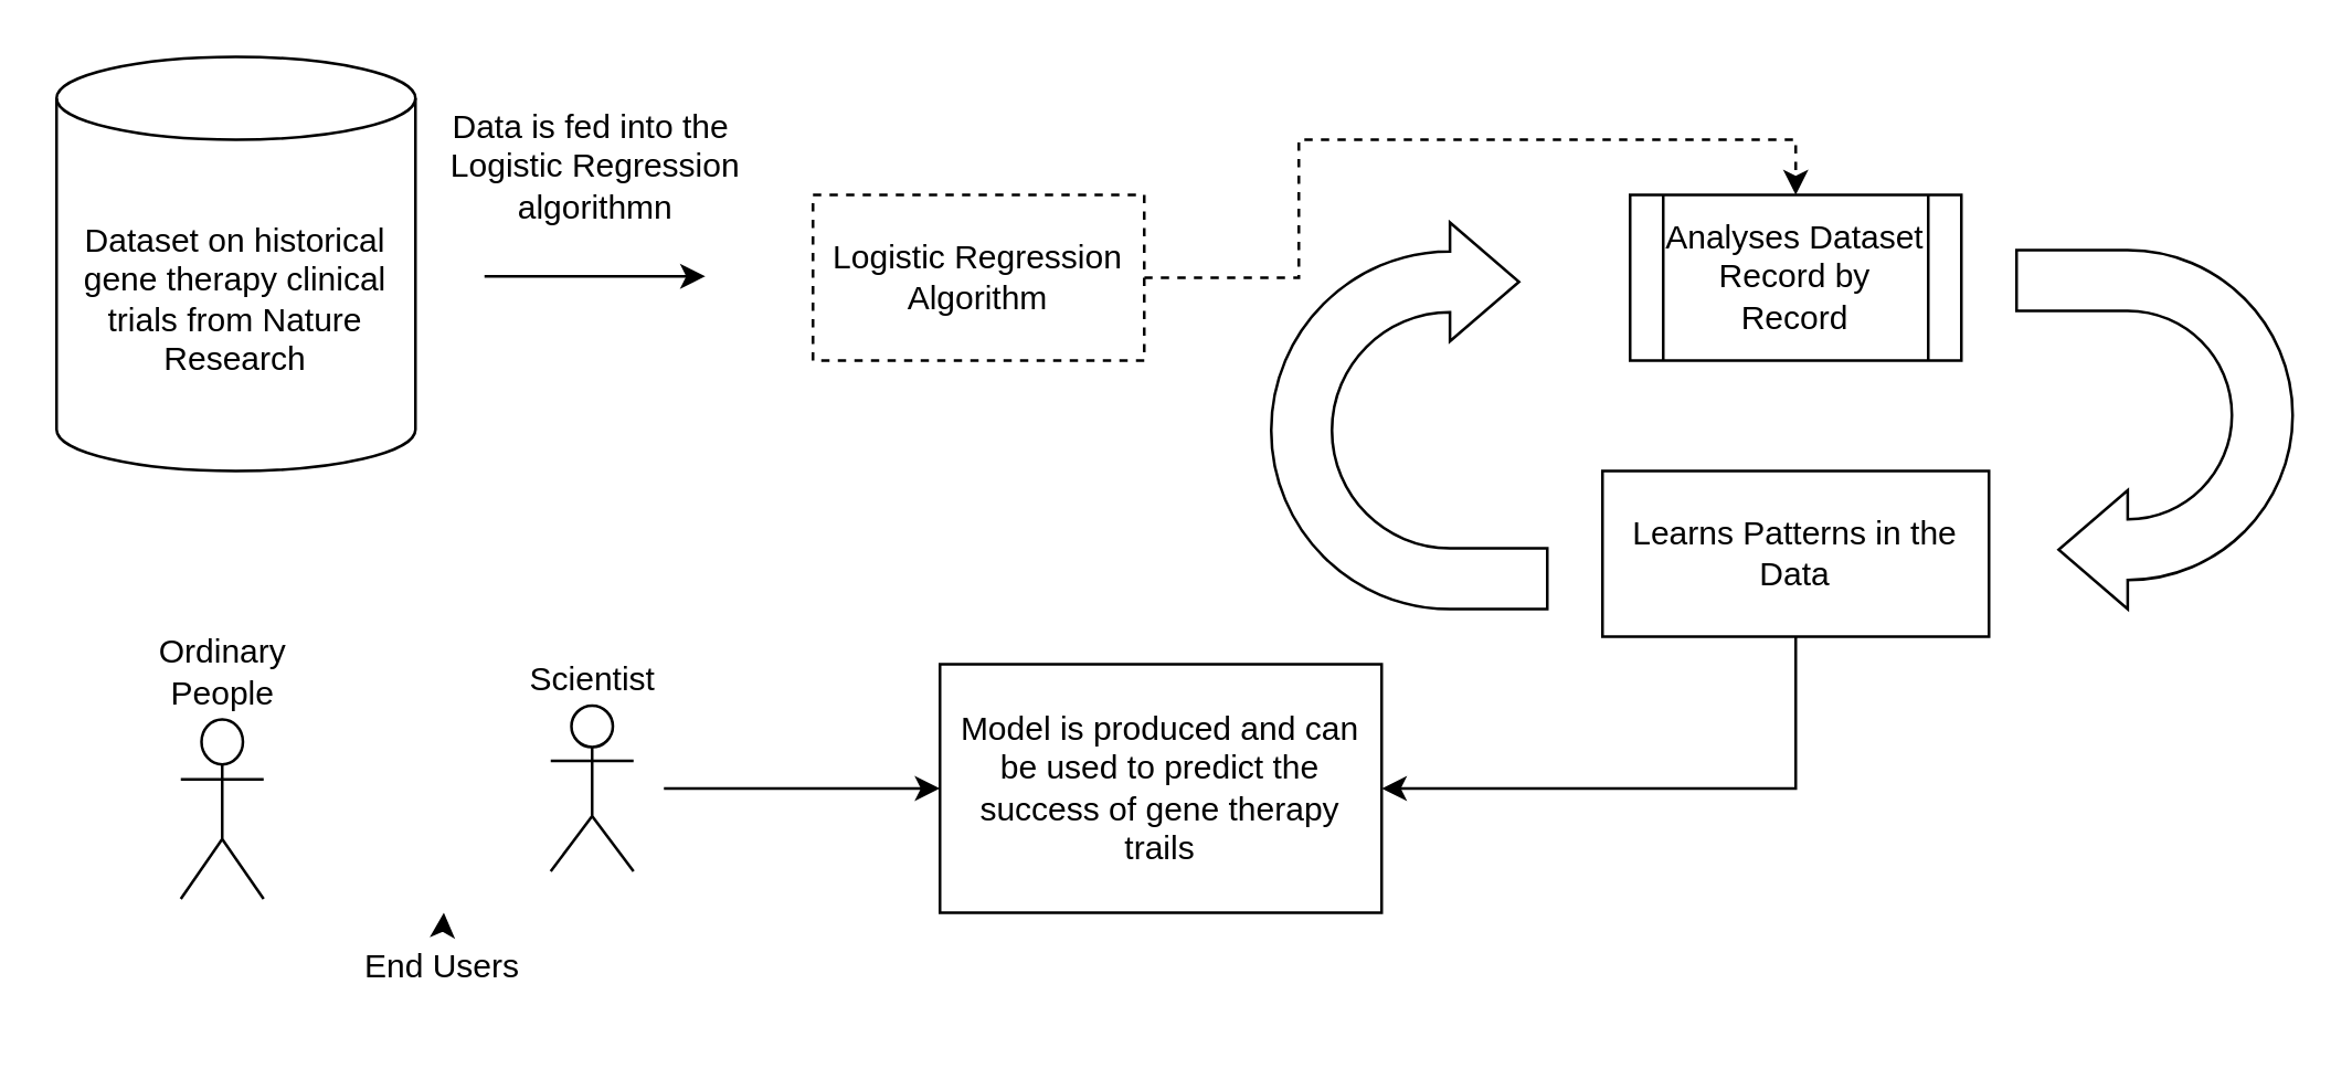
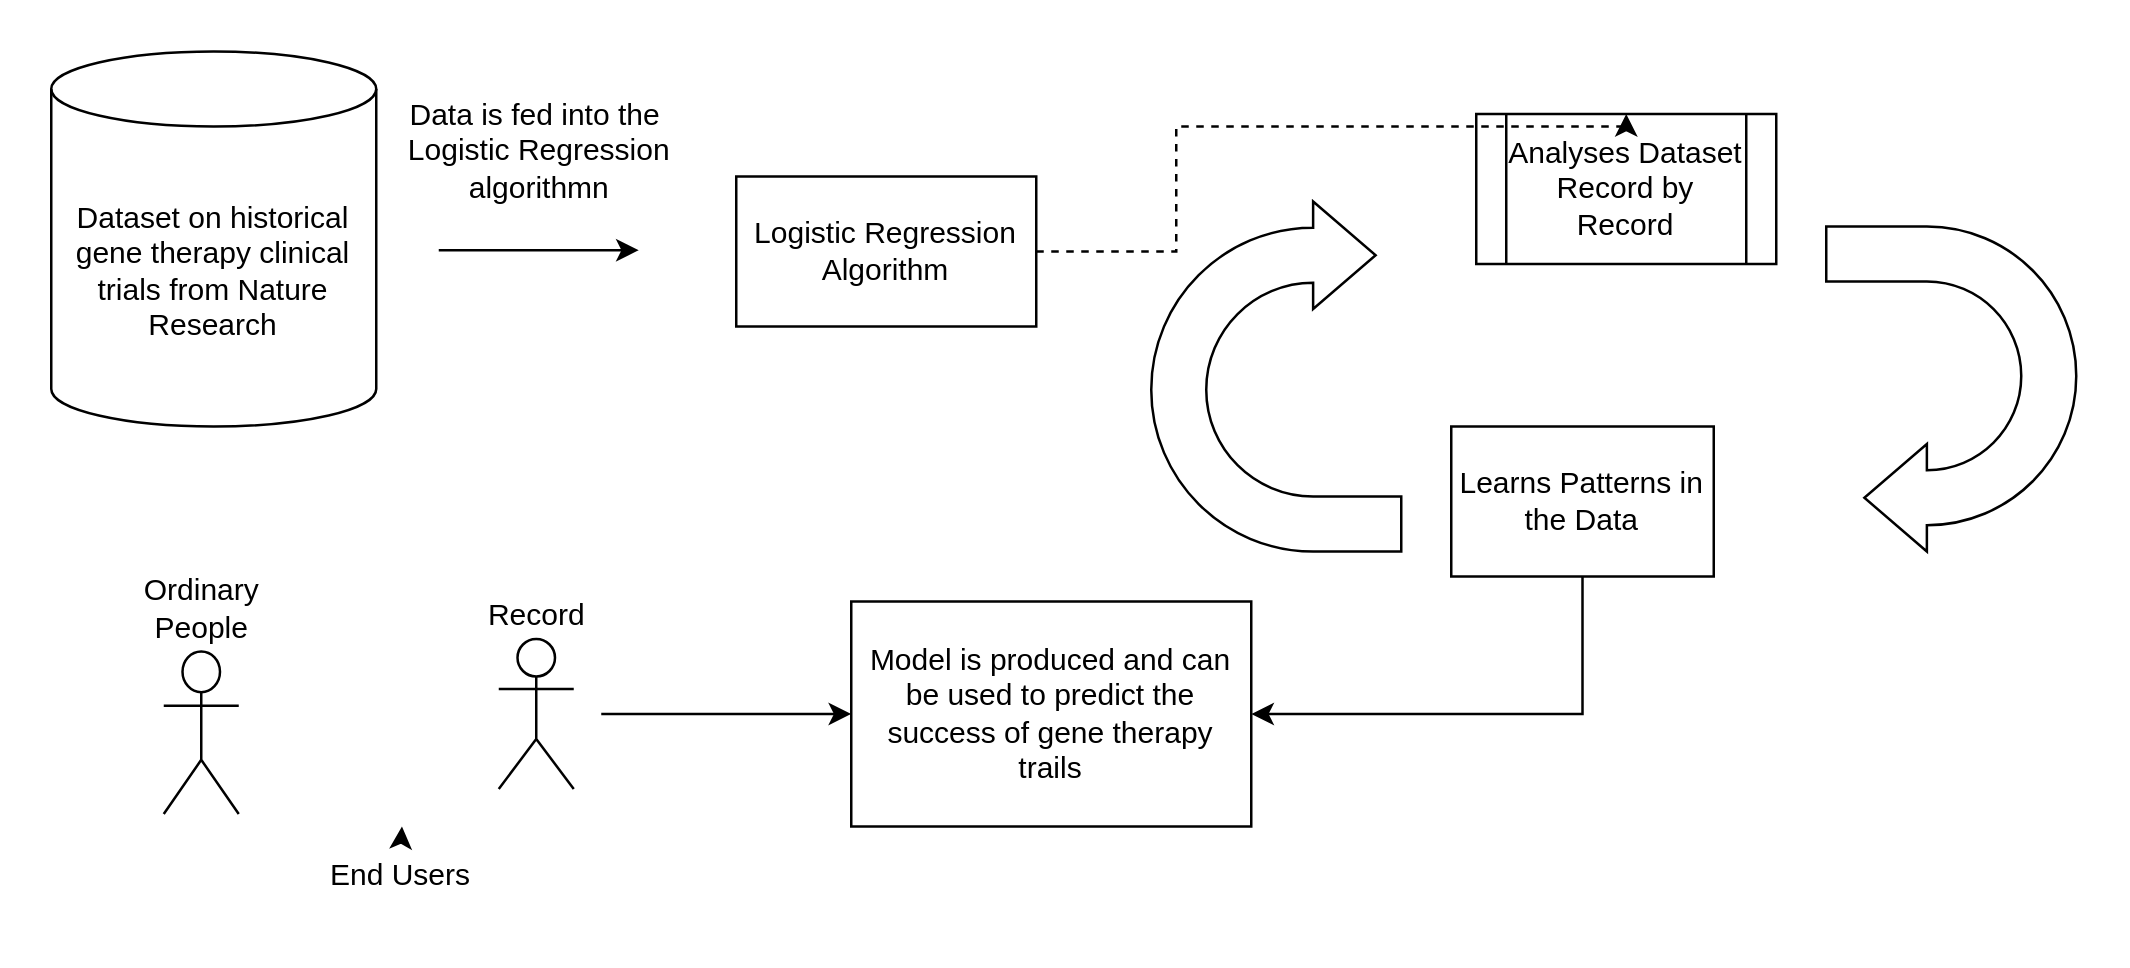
  <mxCell id="0" />
  <mxCell id="1" parent="0" />
  <mxCell id="2" value="Dataset on historical gene therapy clinical trials from Nature Research" style="shape=cylinder3;whiteSpace=wrap;html=1;boundedLbl=1;backgroundOutline=1;size=15;" vertex="1" parent="1"><mxGeometry x="20" y="20" width="130" height="150" as="geometry" /></mxCell>
- <mxCell id="3" value="Analyses Dataset Record by Record" style="shape=process;whiteSpace=wrap;html=1;backgroundOutline=1;" vertex="1" parent="1"><mxGeometry x="590" y="70" width="120" height="60" as="geometry" /></mxCell>
+ <mxCell id="3" value="Analyses Dataset Record by Record" style="shape=process;whiteSpace=wrap;html=1;backgroundOutline=1;" vertex="1" parent="1"><mxGeometry x="590" y="45" width="120" height="60" as="geometry" /></mxCell>
  <mxCell id="4" value="" style="endArrow=classic;html=1;rounded=0;" edge="1" parent="1"><mxGeometry width="50" height="50" relative="1" as="geometry"><mxPoint x="175" y="99.5" as="sourcePoint" /><mxPoint x="255" y="99.5" as="targetPoint" /></mxGeometry></mxCell>
  <mxCell id="5" value="Data is fed into the&amp;nbsp;&lt;br&gt;Logistic Regression&lt;br&gt;algorithmn" style="text;html=1;align=center;verticalAlign=middle;resizable=0;points=[];autosize=1;strokeColor=none;fillColor=none;" vertex="1" parent="1"><mxGeometry x="150" y="30" width="130" height="60" as="geometry" /></mxCell>
  <mxCell id="6" style="edgeStyle=orthogonalEdgeStyle;rounded=0;orthogonalLoop=1;jettySize=auto;html=1;exitX=1;exitY=0.5;exitDx=0;exitDy=0;entryX=0.5;entryY=0;entryDx=0;entryDy=0;dashed=1;" edge="1" parent="1" source="7" target="3"><mxGeometry relative="1" as="geometry"><Array as="points"><mxPoint x="470" y="100" /><mxPoint x="470" y="50" /><mxPoint x="650" y="50" /></Array></mxGeometry></mxCell>
- <mxCell id="7" value="Logistic Regression&lt;br&gt;Algorithm" style="rounded=0;whiteSpace=wrap;html=1;dashed=1;" vertex="1" parent="1"><mxGeometry x="294" y="70" width="120" height="60" as="geometry" /></mxCell>
+ <mxCell id="7" value="Logistic Regression&lt;br&gt;Algorithm" style="rounded=0;whiteSpace=wrap;html=1;" vertex="1" parent="1"><mxGeometry x="294" y="70" width="120" height="60" as="geometry" /></mxCell>
  <mxCell id="8" style="edgeStyle=orthogonalEdgeStyle;rounded=0;orthogonalLoop=1;jettySize=auto;html=1;exitX=0.5;exitY=1;exitDx=0;exitDy=0;entryX=1;entryY=0.5;entryDx=0;entryDy=0;" edge="1" parent="1" source="9" target="12"><mxGeometry relative="1" as="geometry" /></mxCell>
- <mxCell id="9" value="Learns Patterns in the Data" style="rounded=0;whiteSpace=wrap;html=1;" vertex="1" parent="1"><mxGeometry x="580" y="170" width="140" height="60" as="geometry" /></mxCell>
+ <mxCell id="9" value="Learns Patterns in the Data" style="rounded=0;whiteSpace=wrap;html=1;" vertex="1" parent="1"><mxGeometry x="580" y="170" width="105" height="60" as="geometry" /></mxCell>
  <mxCell id="10" value="" style="html=1;shadow=0;dashed=0;align=center;verticalAlign=middle;shape=mxgraph.arrows2.uTurnArrow;dy=11;arrowHead=43;dx2=25;rotation=-180;" vertex="1" parent="1"><mxGeometry x="730" y="90" width="100" height="130" as="geometry" /></mxCell>
  <mxCell id="11" value="" style="html=1;shadow=0;dashed=0;align=center;verticalAlign=middle;shape=mxgraph.arrows2.uTurnArrow;dy=11;arrowHead=43;dx2=25;" vertex="1" parent="1"><mxGeometry x="460" y="80" width="100" height="140" as="geometry" /></mxCell>
  <mxCell id="12" value="Model is produced and can be used to predict the success of gene therapy trails" style="rounded=0;whiteSpace=wrap;html=1;" vertex="1" parent="1"><mxGeometry x="340" y="240" width="160" height="90" as="geometry" /></mxCell>
- <mxCell id="13" value="Scientist&lt;br&gt;" style="shape=umlActor;verticalLabelPosition=top;verticalAlign=bottom;html=1;outlineConnect=0;labelPosition=center;align=center;" vertex="1" parent="1"><mxGeometry x="199" y="255" width="30" height="60" as="geometry" /></mxCell>
+ <mxCell id="13" value="Record&lt;br&gt;" style="shape=umlActor;verticalLabelPosition=top;verticalAlign=bottom;html=1;outlineConnect=0;labelPosition=center;align=center;" vertex="1" parent="1"><mxGeometry x="199" y="255" width="30" height="60" as="geometry" /></mxCell>
  <mxCell id="14" value="" style="endArrow=classic;html=1;rounded=0;entryX=0;entryY=0.5;entryDx=0;entryDy=0;" edge="1" parent="1" target="12"><mxGeometry width="50" height="50" relative="1" as="geometry"><mxPoint x="240" y="285" as="sourcePoint" /><mxPoint x="330" y="284.5" as="targetPoint" /></mxGeometry></mxCell>
  <mxCell id="15" value="Ordinary &lt;br&gt;People" style="shape=umlActor;verticalLabelPosition=top;verticalAlign=bottom;html=1;outlineConnect=0;labelPosition=center;align=center;" vertex="1" parent="1"><mxGeometry x="65" y="260" width="30" height="65" as="geometry" /></mxCell>
  <mxCell id="16" style="edgeStyle=orthogonalEdgeStyle;rounded=0;orthogonalLoop=1;jettySize=auto;html=1;exitX=0.5;exitY=0;exitDx=0;exitDy=0;" edge="1" parent="1" source="17"><mxGeometry relative="1" as="geometry"><mxPoint x="160.286" y="330" as="targetPoint" /></mxGeometry></mxCell>
  <mxCell id="17" value="End Users" style="text;html=1;strokeColor=none;fillColor=none;align=center;verticalAlign=middle;whiteSpace=wrap;rounded=0;" vertex="1" parent="1"><mxGeometry x="130" y="335" width="60" height="30" as="geometry" /></mxCell>
